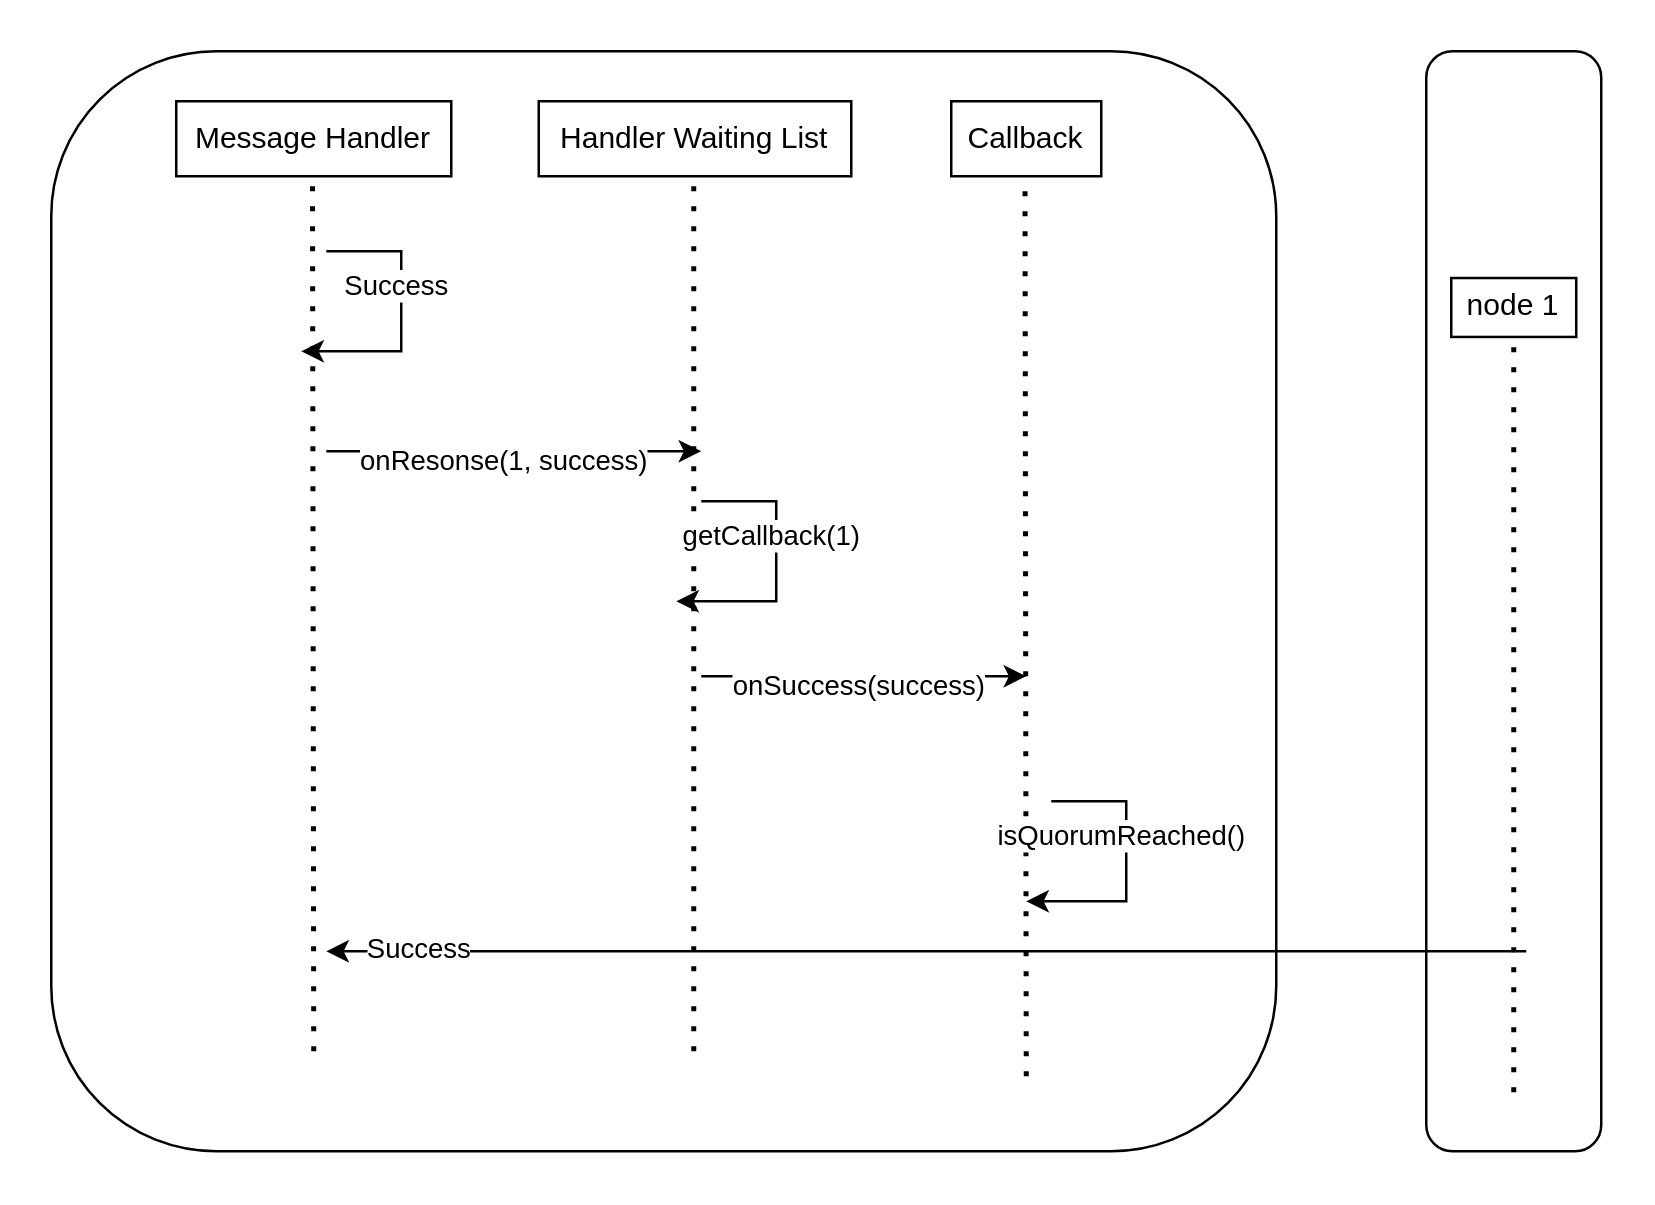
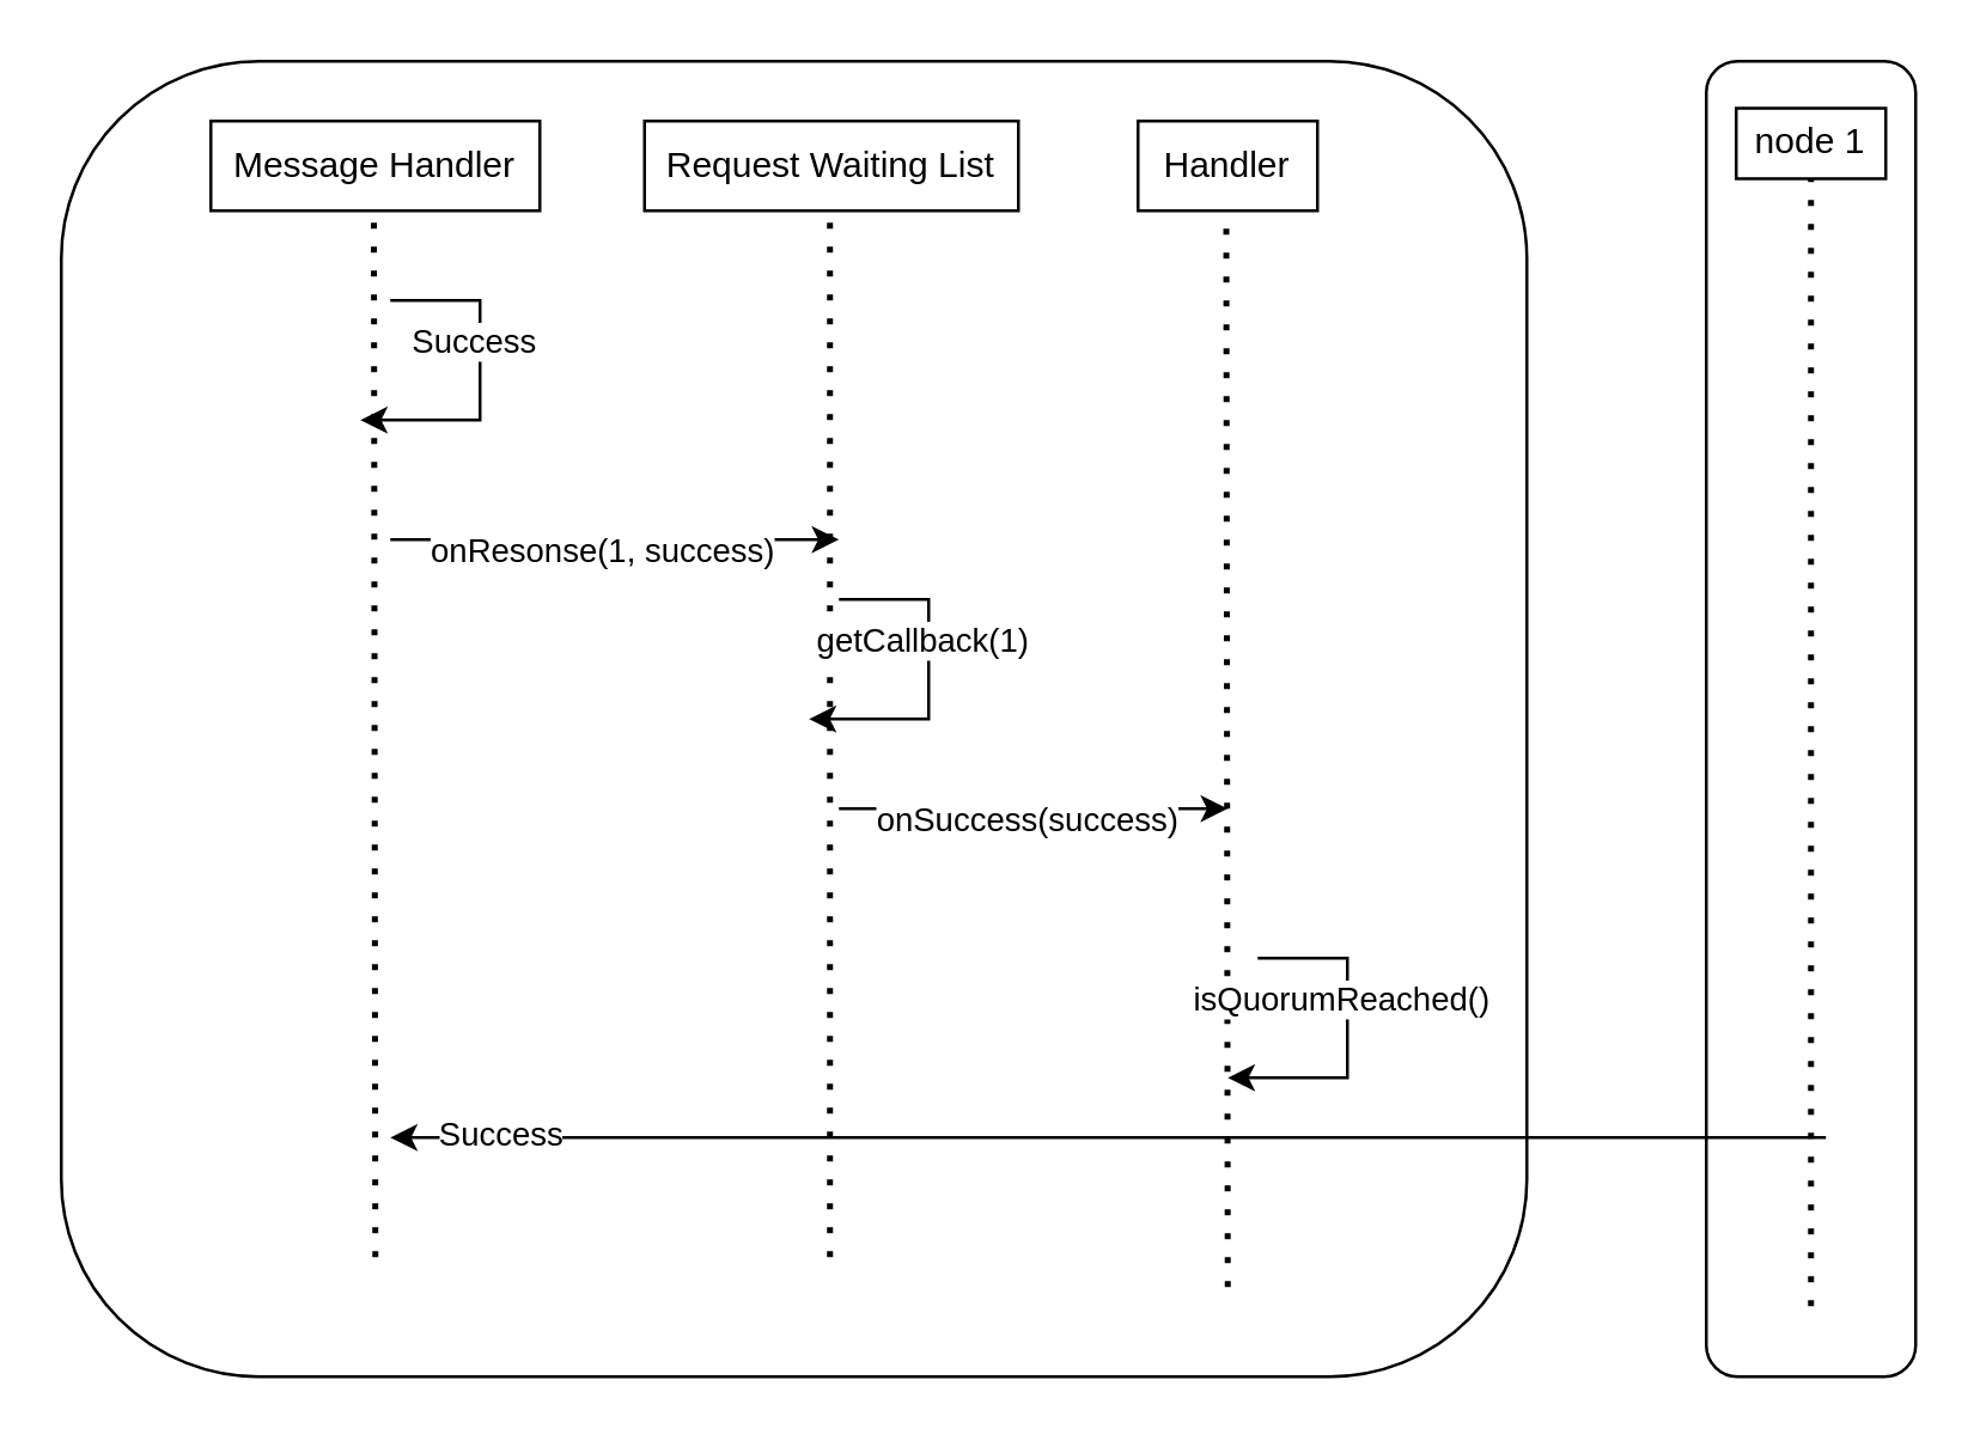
  <mxCell id="0" />
  <mxCell id="1" parent="0" />
  <mxCell id="2" value="" style="group" vertex="1" connectable="0" parent="1"><mxGeometry x="570" y="20" width="70" height="440" as="geometry" /></mxCell>
  <mxCell id="3" value="" style="rounded=1;whiteSpace=wrap;html=1;" vertex="1" parent="2"><mxGeometry width="70" height="440" as="geometry" /></mxCell>
- <mxCell id="4" value="node 1" style="rounded=0;whiteSpace=wrap;html=1;" vertex="1" parent="2"><mxGeometry x="10" y="90.714" width="50" height="23.571" as="geometry" /></mxCell>
+ <mxCell id="4" value="node 1" style="rounded=0;whiteSpace=wrap;html=1;" vertex="1" parent="2"><mxGeometry x="10" y="15.714" width="50" height="23.571" as="geometry" /></mxCell>
  <mxCell id="5" value="" style="endArrow=none;dashed=1;html=1;dashPattern=1 3;strokeWidth=2;rounded=0;entryX=0.5;entryY=1;entryDx=0;entryDy=0;" edge="1" parent="2" target="4"><mxGeometry width="50" height="50" relative="1" as="geometry"><mxPoint x="35" y="416.429" as="sourcePoint" /><mxPoint x="230" y="235.714" as="targetPoint" /></mxGeometry></mxCell>
  <mxCell id="6" value="" style="rounded=1;whiteSpace=wrap;html=1;shadow=0;sketch=0;" vertex="1" parent="1"><mxGeometry x="20" y="20" width="490" height="440" as="geometry" /></mxCell>
  <mxCell id="7" value="Message Handler" style="rounded=0;whiteSpace=wrap;html=1;" vertex="1" parent="1"><mxGeometry x="70" y="40" width="110" height="30" as="geometry" /></mxCell>
- <mxCell id="8" value="Handler Waiting List" style="rounded=0;whiteSpace=wrap;html=1;" vertex="1" parent="1"><mxGeometry x="215" y="40" width="125" height="30" as="geometry" /></mxCell>
- <mxCell id="9" value="Callback" style="rounded=0;whiteSpace=wrap;html=1;" vertex="1" parent="1"><mxGeometry x="380" y="40" width="60" height="30" as="geometry" /></mxCell>
+ <mxCell id="8" value="Request Waiting List" style="rounded=0;whiteSpace=wrap;html=1;" vertex="1" parent="1"><mxGeometry x="215" y="40" width="125" height="30" as="geometry" /></mxCell>
+ <mxCell id="9" value="Handler" style="rounded=0;whiteSpace=wrap;html=1;" vertex="1" parent="1"><mxGeometry x="380" y="40" width="60" height="30" as="geometry" /></mxCell>
  <mxCell id="10" value="" style="endArrow=none;dashed=1;html=1;dashPattern=1 3;strokeWidth=2;rounded=0;entryX=0.5;entryY=1;entryDx=0;entryDy=0;" edge="1" parent="1"><mxGeometry width="50" height="50" relative="1" as="geometry"><mxPoint x="125" y="420" as="sourcePoint" /><mxPoint x="124.5" y="70" as="targetPoint" /></mxGeometry></mxCell>
  <mxCell id="11" value="" style="endArrow=none;dashed=1;html=1;dashPattern=1 3;strokeWidth=2;rounded=0;entryX=0.5;entryY=1;entryDx=0;entryDy=0;" edge="1" parent="1"><mxGeometry width="50" height="50" relative="1" as="geometry"><mxPoint x="277" y="420" as="sourcePoint" /><mxPoint x="277" y="70" as="targetPoint" /></mxGeometry></mxCell>
  <mxCell id="12" value="" style="endArrow=none;dashed=1;html=1;dashPattern=1 3;strokeWidth=2;rounded=0;entryX=0.5;entryY=1;entryDx=0;entryDy=0;" edge="1" parent="1"><mxGeometry width="50" height="50" relative="1" as="geometry"><mxPoint x="410" y="430" as="sourcePoint" /><mxPoint x="409.5" y="70" as="targetPoint" /></mxGeometry></mxCell>
  <mxCell id="13" value="" style="endArrow=classic;html=1;rounded=0;edgeStyle=orthogonalEdgeStyle;" edge="1" parent="1"><mxGeometry width="50" height="50" relative="1" as="geometry"><mxPoint x="130" y="100" as="sourcePoint" /><mxPoint x="120" y="140" as="targetPoint" /><Array as="points"><mxPoint x="130" y="100" /><mxPoint x="160" y="100" /><mxPoint x="160" y="140" /><mxPoint x="120" y="140" /></Array></mxGeometry></mxCell>
  <mxCell id="14" value="Success" style="edgeLabel;html=1;align=center;verticalAlign=middle;resizable=0;points=[];" vertex="1" connectable="0" parent="13"><mxGeometry x="-0.218" y="-3" relative="1" as="geometry"><mxPoint as="offset" /></mxGeometry></mxCell>
  <mxCell id="15" value="" style="endArrow=classic;html=1;rounded=0;edgeStyle=orthogonalEdgeStyle;" edge="1" parent="1"><mxGeometry width="50" height="50" relative="1" as="geometry"><mxPoint x="130" y="180" as="sourcePoint" /><mxPoint x="280" y="180" as="targetPoint" /><Array as="points"><mxPoint x="240" y="180" /><mxPoint x="240" y="180" /></Array></mxGeometry></mxCell>
  <mxCell id="16" value="onResonse(1, success)" style="edgeLabel;html=1;align=center;verticalAlign=middle;resizable=0;points=[];" vertex="1" connectable="0" parent="15"><mxGeometry x="-0.218" y="-3" relative="1" as="geometry"><mxPoint x="11" as="offset" /></mxGeometry></mxCell>
  <mxCell id="17" value="" style="endArrow=classic;html=1;rounded=0;edgeStyle=orthogonalEdgeStyle;" edge="1" parent="1"><mxGeometry width="50" height="50" relative="1" as="geometry"><mxPoint x="280" y="200" as="sourcePoint" /><mxPoint x="270" y="240" as="targetPoint" /><Array as="points"><mxPoint x="280" y="200" /><mxPoint x="310" y="200" /><mxPoint x="310" y="240" /><mxPoint x="270" y="240" /></Array></mxGeometry></mxCell>
  <mxCell id="18" value="getCallback(1)" style="edgeLabel;html=1;align=center;verticalAlign=middle;resizable=0;points=[];" vertex="1" connectable="0" parent="17"><mxGeometry x="-0.218" y="-3" relative="1" as="geometry"><mxPoint as="offset" /></mxGeometry></mxCell>
  <mxCell id="19" value="" style="endArrow=classic;html=1;rounded=0;edgeStyle=orthogonalEdgeStyle;" edge="1" parent="1"><mxGeometry width="50" height="50" relative="1" as="geometry"><mxPoint x="280" y="270" as="sourcePoint" /><mxPoint x="410" y="270" as="targetPoint" /><Array as="points"><mxPoint x="390" y="270" /><mxPoint x="390" y="270" /></Array></mxGeometry></mxCell>
  <mxCell id="20" value="onSuccess(success)" style="edgeLabel;html=1;align=center;verticalAlign=middle;resizable=0;points=[];" vertex="1" connectable="0" parent="19"><mxGeometry x="-0.218" y="-3" relative="1" as="geometry"><mxPoint x="11" as="offset" /></mxGeometry></mxCell>
  <mxCell id="21" value="" style="endArrow=classic;html=1;rounded=0;edgeStyle=orthogonalEdgeStyle;" edge="1" parent="1"><mxGeometry width="50" height="50" relative="1" as="geometry"><mxPoint x="420" y="320" as="sourcePoint" /><mxPoint x="410" y="360" as="targetPoint" /><Array as="points"><mxPoint x="420" y="320" /><mxPoint x="450" y="320" /><mxPoint x="450" y="360" /><mxPoint x="410" y="360" /></Array></mxGeometry></mxCell>
  <mxCell id="22" value="isQuorumReached()" style="edgeLabel;html=1;align=center;verticalAlign=middle;resizable=0;points=[];" vertex="1" connectable="0" parent="21"><mxGeometry x="-0.218" y="-3" relative="1" as="geometry"><mxPoint as="offset" /></mxGeometry></mxCell>
  <mxCell id="23" value="" style="endArrow=classic;html=1;rounded=0;" edge="1" parent="1"><mxGeometry width="50" height="50" relative="1" as="geometry"><mxPoint x="610" y="380" as="sourcePoint" /><mxPoint x="130" y="380" as="targetPoint" /></mxGeometry></mxCell>
  <mxCell id="24" value="Success" style="edgeLabel;html=1;align=center;verticalAlign=middle;resizable=0;points=[];" vertex="1" connectable="0" parent="23"><mxGeometry x="0.85" y="-2" relative="1" as="geometry"><mxPoint as="offset" /></mxGeometry></mxCell>
